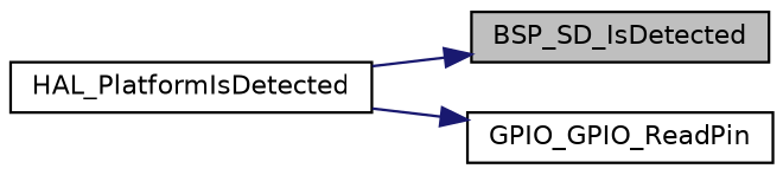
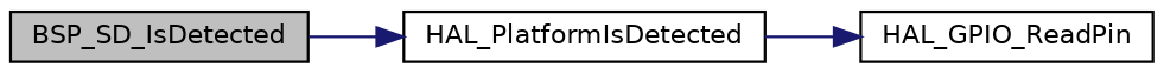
  digraph {
    rankdir=LR
    node [color=black fillcolor=white fontname=Helvetica fontsize=10 shape=record style=filled]
    edge [color=midnightblue fontname=Helvetica fontsize=10 labelfontname=Helvetica labelfontsize=10 style=solid]
    n1 [fillcolor=grey75 fontcolor=black height=0.2 label=BSP_SD_IsDetected width=0.4]
    n2 [height=0.2 label=HAL_PlatformIsDetected width=0.4]
-   n3 [height=0.2 label=GPIO_GPIO_ReadPin width=0.4]
-   n2 -> n1
+   n3 [height=0.2 label=HAL_GPIO_ReadPin width=0.4]
+   n1 -> n2
    n2 -> n3
  }
